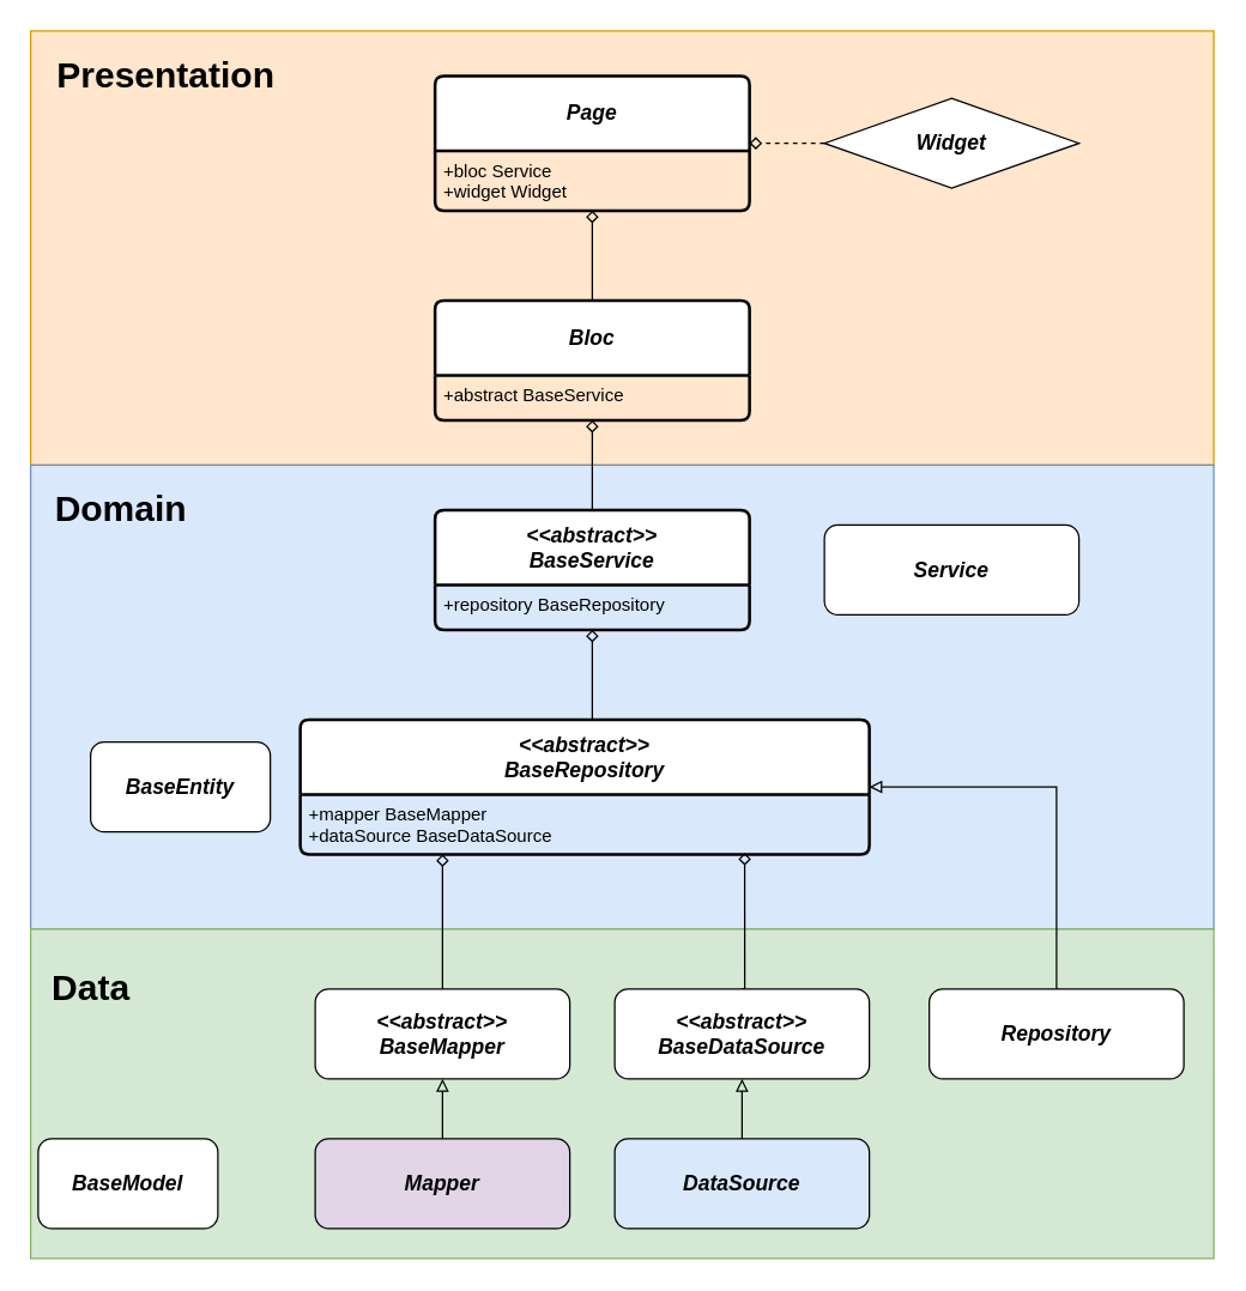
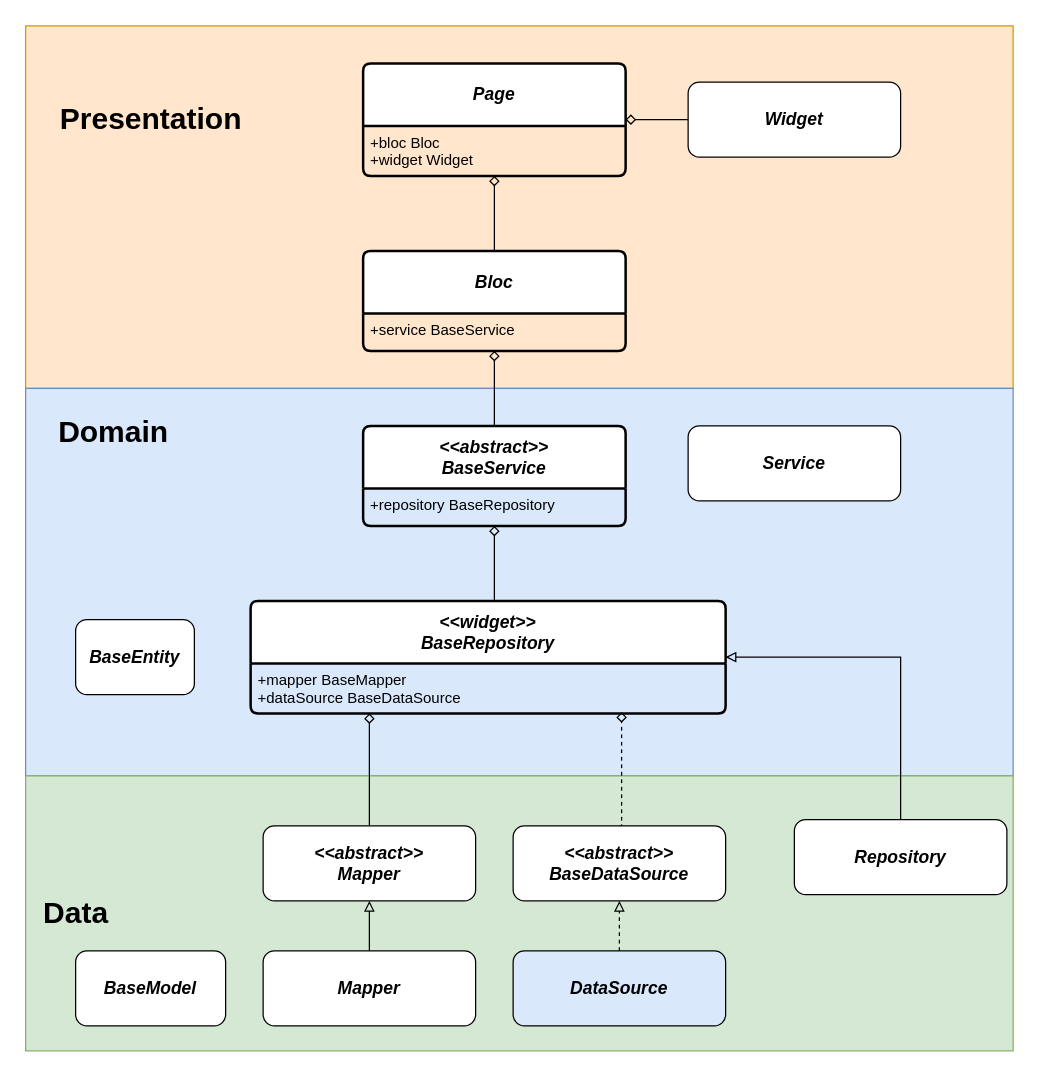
  <mxCell id="0" />
  <mxCell id="1" parent="0" />
  <mxCell id="2" value="" style="rounded=0;whiteSpace=wrap;html=1;fillColor=#ffe6cc;strokeColor=#d79b00;" vertex="1" parent="1"><mxGeometry x="20" y="20" width="790" height="290" as="geometry" /></mxCell>
  <mxCell id="3" value="" style="rounded=0;whiteSpace=wrap;html=1;fillColor=#dae8fc;strokeColor=#6c8ebf;" vertex="1" parent="1"><mxGeometry x="20" y="310" width="790" height="310" as="geometry" /></mxCell>
  <mxCell id="4" value="" style="rounded=0;whiteSpace=wrap;html=1;fillColor=#d5e8d4;strokeColor=#82b366;" vertex="1" parent="1"><mxGeometry x="20" y="620" width="790" height="220" as="geometry" /></mxCell>
- <mxCell id="5" value="&lt;b&gt;&lt;i&gt;&lt;font style=&quot;font-size: 14px;&quot;&gt;BaseModel&lt;/font&gt;&lt;/i&gt;&lt;/b&gt;" style="rounded=1;whiteSpace=wrap;html=1;" vertex="1" parent="1"><mxGeometry x="25" y="760" width="120" height="60" as="geometry" /></mxCell>
- <mxCell id="6" value="&lt;b&gt;&lt;i&gt;&lt;font style=&quot;font-size: 14px;&quot;&gt;BaseEntity&lt;/font&gt;&lt;/i&gt;&lt;/b&gt;" style="rounded=1;whiteSpace=wrap;html=1;" vertex="1" parent="1"><mxGeometry x="60" y="495" width="120" height="60" as="geometry" /></mxCell>
+ <mxCell id="5" value="&lt;b&gt;&lt;i&gt;&lt;font style=&quot;font-size: 14px;&quot;&gt;BaseModel&lt;/font&gt;&lt;/i&gt;&lt;/b&gt;" style="rounded=1;whiteSpace=wrap;html=1;" vertex="1" parent="1"><mxGeometry x="60" y="760" width="120" height="60" as="geometry" /></mxCell>
+ <mxCell id="6" value="&lt;b&gt;&lt;i&gt;&lt;font style=&quot;font-size: 14px;&quot;&gt;BaseEntity&lt;/font&gt;&lt;/i&gt;&lt;/b&gt;" style="rounded=1;whiteSpace=wrap;html=1;" vertex="1" parent="1"><mxGeometry x="60" y="495" width="95" height="60" as="geometry" /></mxCell>
  <mxCell id="7" style="edgeStyle=orthogonalEdgeStyle;rounded=0;orthogonalLoop=1;jettySize=auto;html=1;entryX=0.25;entryY=1;entryDx=0;entryDy=0;endArrow=diamond;endFill=0;exitX=0.5;exitY=0;exitDx=0;exitDy=0;" edge="1" parent="1" source="8" target="17"><mxGeometry relative="1" as="geometry"><Array as="points"><mxPoint x="295" y="580" /></Array></mxGeometry></mxCell>
- <mxCell id="8" value="&lt;b&gt;&lt;i&gt;&lt;font style=&quot;font-size: 14px;&quot;&gt;&amp;lt;&amp;lt;abstract&amp;gt;&amp;gt;&lt;br&gt;BaseMapper&lt;br&gt;&lt;/font&gt;&lt;/i&gt;&lt;/b&gt;" style="rounded=1;whiteSpace=wrap;html=1;" vertex="1" parent="1"><mxGeometry x="210" y="660" width="170" height="60" as="geometry" /></mxCell>
+ <mxCell id="8" value="&lt;b&gt;&lt;i&gt;&lt;font style=&quot;font-size: 14px;&quot;&gt;&amp;lt;&amp;lt;abstract&amp;gt;&amp;gt;&lt;br&gt;Mapper&lt;br&gt;&lt;/font&gt;&lt;/i&gt;&lt;/b&gt;" style="rounded=1;whiteSpace=wrap;html=1;" vertex="1" parent="1"><mxGeometry x="210" y="660" width="170" height="60" as="geometry" /></mxCell>
  <mxCell id="9" style="edgeStyle=orthogonalEdgeStyle;rounded=0;orthogonalLoop=1;jettySize=auto;html=1;entryX=0.5;entryY=1;entryDx=0;entryDy=0;endArrow=block;endFill=0;" edge="1" parent="1" source="10" target="8"><mxGeometry relative="1" as="geometry" /></mxCell>
- <mxCell id="10" value="&lt;b&gt;&lt;i&gt;&lt;font style=&quot;font-size: 14px;&quot;&gt;Mapper&lt;br&gt;&lt;/font&gt;&lt;/i&gt;&lt;/b&gt;" style="rounded=1;whiteSpace=wrap;html=1;fillColor=#e1d5e7;" vertex="1" parent="1"><mxGeometry x="210" y="760" width="170" height="60" as="geometry" /></mxCell>
- <mxCell id="11" style="edgeStyle=orthogonalEdgeStyle;rounded=0;orthogonalLoop=1;jettySize=auto;html=1;entryX=0.781;entryY=0.975;entryDx=0;entryDy=0;endArrow=diamond;endFill=0;exitX=0.5;exitY=0;exitDx=0;exitDy=0;entryPerimeter=0;" edge="1" parent="1" source="12" target="17"><mxGeometry relative="1" as="geometry"><Array as="points"><mxPoint x="497" y="660" /></Array></mxGeometry></mxCell>
+ <mxCell id="10" value="&lt;b&gt;&lt;i&gt;&lt;font style=&quot;font-size: 14px;&quot;&gt;Mapper&lt;br&gt;&lt;/font&gt;&lt;/i&gt;&lt;/b&gt;" style="rounded=1;whiteSpace=wrap;html=1;" vertex="1" parent="1"><mxGeometry x="210" y="760" width="170" height="60" as="geometry" /></mxCell>
+ <mxCell id="11" style="edgeStyle=orthogonalEdgeStyle;rounded=0;orthogonalLoop=1;jettySize=auto;html=1;entryX=0.781;entryY=0.975;entryDx=0;entryDy=0;endArrow=diamond;endFill=0;exitX=0.5;exitY=0;exitDx=0;exitDy=0;entryPerimeter=0;dashed=1;" edge="1" parent="1" source="12" target="17"><mxGeometry relative="1" as="geometry"><Array as="points"><mxPoint x="497" y="660" /></Array></mxGeometry></mxCell>
  <mxCell id="12" value="&lt;b&gt;&lt;i&gt;&lt;font style=&quot;font-size: 14px;&quot;&gt;&amp;lt;&amp;lt;abstract&amp;gt;&amp;gt;&lt;br&gt;BaseDataSource&lt;br&gt;&lt;/font&gt;&lt;/i&gt;&lt;/b&gt;" style="rounded=1;whiteSpace=wrap;html=1;" vertex="1" parent="1"><mxGeometry x="410" y="660" width="170" height="60" as="geometry" /></mxCell>
- <mxCell id="13" value="" style="edgeStyle=orthogonalEdgeStyle;rounded=0;orthogonalLoop=1;jettySize=auto;html=1;endArrow=block;endFill=0;" edge="1" parent="1" source="14" target="12"><mxGeometry relative="1" as="geometry" /></mxCell>
+ <mxCell id="13" value="" style="edgeStyle=orthogonalEdgeStyle;rounded=0;orthogonalLoop=1;jettySize=auto;html=1;endArrow=block;endFill=0;dashed=1;" edge="1" parent="1" source="14" target="12"><mxGeometry relative="1" as="geometry" /></mxCell>
  <mxCell id="14" value="&lt;b&gt;&lt;i&gt;&lt;font style=&quot;font-size: 14px;&quot;&gt;DataSource&lt;br&gt;&lt;/font&gt;&lt;/i&gt;&lt;/b&gt;" style="rounded=1;whiteSpace=wrap;html=1;fillColor=#dae8fc;" vertex="1" parent="1"><mxGeometry x="410" y="760" width="170" height="60" as="geometry" /></mxCell>
  <mxCell id="15" value="" style="edgeStyle=orthogonalEdgeStyle;rounded=0;orthogonalLoop=1;jettySize=auto;html=1;endArrow=diamond;endFill=0;" edge="1" parent="1" source="16" target="20"><mxGeometry relative="1" as="geometry"><Array as="points"><mxPoint x="395" y="470" /><mxPoint x="395" y="470" /></Array></mxGeometry></mxCell>
- <mxCell id="16" value="&lt;b style=&quot;border-color: var(--border-color); font-size: 12px;&quot;&gt;&lt;i style=&quot;border-color: var(--border-color);&quot;&gt;&lt;font style=&quot;border-color: var(--border-color); font-size: 14px;&quot;&gt;&amp;lt;&amp;lt;abstract&amp;gt;&amp;gt;&lt;br style=&quot;border-color: var(--border-color);&quot;&gt;BaseRepository&lt;/font&gt;&lt;/i&gt;&lt;/b&gt;" style="swimlane;childLayout=stackLayout;horizontal=1;startSize=50;horizontalStack=0;rounded=1;fontSize=14;fontStyle=0;strokeWidth=2;resizeParent=0;resizeLast=1;shadow=0;dashed=0;align=center;arcSize=4;whiteSpace=wrap;html=1;fillStyle=auto;" vertex="1" parent="1"><mxGeometry x="200" y="480" width="380" height="90" as="geometry" /></mxCell>
+ <mxCell id="16" value="&lt;b style=&quot;border-color: var(--border-color); font-size: 12px;&quot;&gt;&lt;i style=&quot;border-color: var(--border-color);&quot;&gt;&lt;font style=&quot;border-color: var(--border-color); font-size: 14px;&quot;&gt;&amp;lt;&amp;lt;widget&amp;gt;&amp;gt;&lt;br style=&quot;border-color: var(--border-color);&quot;&gt;BaseRepository&lt;/font&gt;&lt;/i&gt;&lt;/b&gt;" style="swimlane;childLayout=stackLayout;horizontal=1;startSize=50;horizontalStack=0;rounded=1;fontSize=14;fontStyle=0;strokeWidth=2;resizeParent=0;resizeLast=1;shadow=0;dashed=0;align=center;arcSize=4;whiteSpace=wrap;html=1;fillStyle=auto;" vertex="1" parent="1"><mxGeometry x="200" y="480" width="380" height="90" as="geometry" /></mxCell>
  <mxCell id="17" value="+mapper BaseMapper&lt;br&gt;+dataSource BaseDataSource" style="align=left;strokeColor=none;fillColor=none;spacingLeft=4;fontSize=12;verticalAlign=top;resizable=0;rotatable=0;part=1;html=1;" vertex="1" parent="16"><mxGeometry y="50" width="380" height="40" as="geometry" /></mxCell>
  <mxCell id="18" value="" style="edgeStyle=orthogonalEdgeStyle;rounded=0;orthogonalLoop=1;jettySize=auto;html=1;endArrow=diamond;endFill=0;" edge="1" parent="1" source="19" target="26"><mxGeometry relative="1" as="geometry" /></mxCell>
  <mxCell id="19" value="&lt;b style=&quot;border-color: var(--border-color); font-size: 12px;&quot;&gt;&lt;i style=&quot;border-color: var(--border-color);&quot;&gt;&lt;font style=&quot;border-color: var(--border-color); font-size: 14px;&quot;&gt;&amp;lt;&amp;lt;abstract&amp;gt;&amp;gt;&lt;br style=&quot;border-color: var(--border-color);&quot;&gt;BaseService&lt;/font&gt;&lt;/i&gt;&lt;/b&gt;" style="swimlane;childLayout=stackLayout;horizontal=1;startSize=50;horizontalStack=0;rounded=1;fontSize=14;fontStyle=0;strokeWidth=2;resizeParent=0;resizeLast=1;shadow=0;dashed=0;align=center;arcSize=4;whiteSpace=wrap;html=1;" vertex="1" parent="1"><mxGeometry x="290" y="340" width="210" height="80" as="geometry" /></mxCell>
  <mxCell id="20" value="+repository BaseRepository&lt;br&gt;" style="align=left;strokeColor=none;fillColor=none;spacingLeft=4;fontSize=12;verticalAlign=top;resizable=0;rotatable=0;part=1;html=1;" vertex="1" parent="19"><mxGeometry y="50" width="210" height="30" as="geometry" /></mxCell>
  <mxCell id="21" value="" style="edgeStyle=orthogonalEdgeStyle;rounded=0;orthogonalLoop=1;jettySize=auto;html=1;entryX=1;entryY=0.5;entryDx=0;entryDy=0;endArrow=block;endFill=0;exitX=0.5;exitY=0;exitDx=0;exitDy=0;" edge="1" parent="1" source="22" target="16"><mxGeometry relative="1" as="geometry" /></mxCell>
- <mxCell id="22" value="&lt;b&gt;&lt;i&gt;&lt;font style=&quot;font-size: 14px;&quot;&gt;Repository&lt;br&gt;&lt;/font&gt;&lt;/i&gt;&lt;/b&gt;" style="rounded=1;whiteSpace=wrap;html=1;" vertex="1" parent="1"><mxGeometry x="620" y="660" width="170" height="60" as="geometry" /></mxCell>
- <mxCell id="23" value="&lt;b&gt;&lt;i&gt;&lt;font style=&quot;font-size: 14px;&quot;&gt;Service&lt;br&gt;&lt;/font&gt;&lt;/i&gt;&lt;/b&gt;" style="rounded=1;whiteSpace=wrap;html=1;" vertex="1" parent="1"><mxGeometry x="550" y="350" width="170" height="60" as="geometry" /></mxCell>
+ <mxCell id="22" value="&lt;b&gt;&lt;i&gt;&lt;font style=&quot;font-size: 14px;&quot;&gt;Repository&lt;br&gt;&lt;/font&gt;&lt;/i&gt;&lt;/b&gt;" style="rounded=1;whiteSpace=wrap;html=1;" vertex="1" parent="1"><mxGeometry x="635" y="655" width="170" height="60" as="geometry" /></mxCell>
+ <mxCell id="23" value="&lt;b&gt;&lt;i&gt;&lt;font style=&quot;font-size: 14px;&quot;&gt;Service&lt;br&gt;&lt;/font&gt;&lt;/i&gt;&lt;/b&gt;" style="rounded=1;whiteSpace=wrap;html=1;" vertex="1" parent="1"><mxGeometry x="550" y="340" width="170" height="60" as="geometry" /></mxCell>
  <mxCell id="24" value="" style="edgeStyle=orthogonalEdgeStyle;rounded=0;orthogonalLoop=1;jettySize=auto;html=1;endArrow=diamond;endFill=0;" edge="1" parent="1" source="25" target="30"><mxGeometry relative="1" as="geometry" /></mxCell>
  <mxCell id="25" value="&lt;b&gt;&lt;i&gt;Bloc&lt;/i&gt;&lt;/b&gt;" style="swimlane;childLayout=stackLayout;horizontal=1;startSize=50;horizontalStack=0;rounded=1;fontSize=14;fontStyle=0;strokeWidth=2;resizeParent=0;resizeLast=1;shadow=0;dashed=0;align=center;arcSize=4;whiteSpace=wrap;html=1;" vertex="1" parent="1"><mxGeometry x="290" y="200" width="210" height="80" as="geometry" /></mxCell>
- <mxCell id="26" value="+abstract BaseService" style="align=left;strokeColor=none;fillColor=none;spacingLeft=4;fontSize=12;verticalAlign=top;resizable=0;rotatable=0;part=1;html=1;" vertex="1" parent="25"><mxGeometry y="50" width="210" height="30" as="geometry" /></mxCell>
- <mxCell id="27" value="" style="edgeStyle=orthogonalEdgeStyle;rounded=0;orthogonalLoop=1;jettySize=auto;html=1;entryX=1;entryY=0.5;entryDx=0;entryDy=0;endArrow=diamond;endFill=0;dashed=1;" edge="1" parent="1" source="28" target="29"><mxGeometry relative="1" as="geometry" /></mxCell>
- <mxCell id="28" value="&lt;b&gt;&lt;i&gt;&lt;font style=&quot;font-size: 14px;&quot;&gt;Widget&lt;br&gt;&lt;/font&gt;&lt;/i&gt;&lt;/b&gt;" style="rhombus;whiteSpace=wrap;html=1;" vertex="1" parent="1"><mxGeometry x="550" y="65" width="170" height="60" as="geometry" /></mxCell>
+ <mxCell id="26" value="+service BaseService" style="align=left;strokeColor=none;fillColor=none;spacingLeft=4;fontSize=12;verticalAlign=top;resizable=0;rotatable=0;part=1;html=1;" vertex="1" parent="25"><mxGeometry y="50" width="210" height="30" as="geometry" /></mxCell>
+ <mxCell id="27" value="" style="edgeStyle=orthogonalEdgeStyle;rounded=0;orthogonalLoop=1;jettySize=auto;html=1;entryX=1;entryY=0.5;entryDx=0;entryDy=0;endArrow=diamond;endFill=0;" edge="1" parent="1" source="28" target="29"><mxGeometry relative="1" as="geometry" /></mxCell>
+ <mxCell id="28" value="&lt;b&gt;&lt;i&gt;&lt;font style=&quot;font-size: 14px;&quot;&gt;Widget&lt;br&gt;&lt;/font&gt;&lt;/i&gt;&lt;/b&gt;" style="rounded=1;whiteSpace=wrap;html=1;" vertex="1" parent="1"><mxGeometry x="550" y="65" width="170" height="60" as="geometry" /></mxCell>
  <mxCell id="29" value="&lt;b&gt;&lt;i&gt;Page&lt;/i&gt;&lt;/b&gt;" style="swimlane;childLayout=stackLayout;horizontal=1;startSize=50;horizontalStack=0;rounded=1;fontSize=14;fontStyle=0;strokeWidth=2;resizeParent=0;resizeLast=1;shadow=0;dashed=0;align=center;arcSize=4;whiteSpace=wrap;html=1;" vertex="1" parent="1"><mxGeometry x="290" y="50" width="210" height="90" as="geometry" /></mxCell>
- <mxCell id="30" value="+bloc Service&lt;br&gt;+widget Widget" style="align=left;strokeColor=none;fillColor=none;spacingLeft=4;fontSize=12;verticalAlign=top;resizable=0;rotatable=0;part=1;html=1;" vertex="1" parent="29"><mxGeometry y="50" width="210" height="40" as="geometry" /></mxCell>
- <mxCell id="31" value="Presentation" style="text;strokeColor=none;fillColor=none;html=1;fontSize=24;fontStyle=1;verticalAlign=middle;align=center;" vertex="1" parent="1"><mxGeometry x="30" y="30" width="160" height="40" as="geometry" /></mxCell>
- <mxCell id="32" value="Domain" style="text;strokeColor=none;fillColor=none;html=1;fontSize=24;fontStyle=1;verticalAlign=middle;align=center;" vertex="1" parent="1"><mxGeometry x="30" y="320" width="100" height="40" as="geometry" /></mxCell>
- <mxCell id="33" value="Data" style="text;strokeColor=none;fillColor=none;html=1;fontSize=24;fontStyle=1;verticalAlign=middle;align=center;" vertex="1" parent="1"><mxGeometry x="30" y="640" width="60" height="40" as="geometry" /></mxCell>
+ <mxCell id="30" value="+bloc Bloc&lt;br&gt;+widget Widget" style="align=left;strokeColor=none;fillColor=none;spacingLeft=4;fontSize=12;verticalAlign=top;resizable=0;rotatable=0;part=1;html=1;" vertex="1" parent="29"><mxGeometry y="50" width="210" height="40" as="geometry" /></mxCell>
+ <mxCell id="31" value="Presentation" style="text;strokeColor=none;fillColor=none;html=1;fontSize=24;fontStyle=1;verticalAlign=middle;align=center;" vertex="1" parent="1"><mxGeometry x="40" y="75" width="160" height="40" as="geometry" /></mxCell>
+ <mxCell id="32" value="Domain" style="text;strokeColor=none;fillColor=none;html=1;fontSize=24;fontStyle=1;verticalAlign=middle;align=center;" vertex="1" parent="1"><mxGeometry x="40" y="325" width="100" height="40" as="geometry" /></mxCell>
+ <mxCell id="33" value="Data" style="text;strokeColor=none;fillColor=none;html=1;fontSize=24;fontStyle=1;verticalAlign=middle;align=center;" vertex="1" parent="1"><mxGeometry x="30" y="710" width="60" height="40" as="geometry" /></mxCell>
